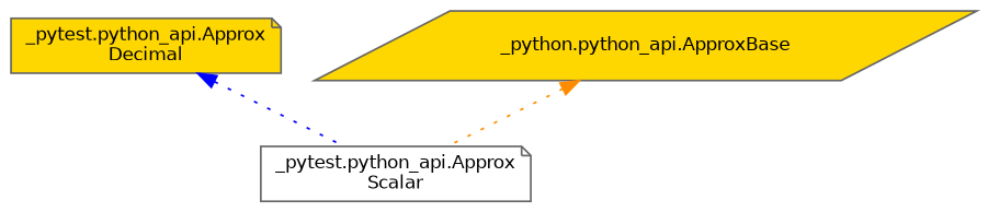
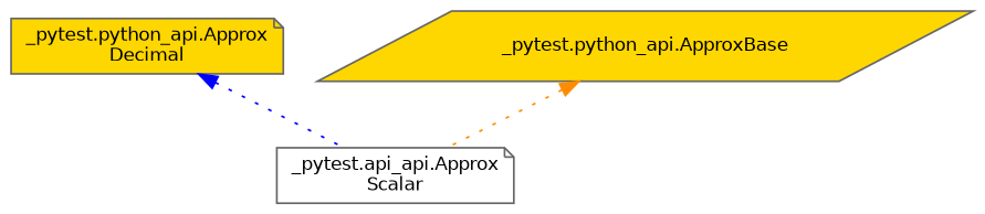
  digraph {
    fontname="DejaVu Sans"
    node [color=gray40 fillcolor=gold fontname="DejaVu Sans" fontsize=10 shape=note style=filled]
    edge [dir=back fontname="DejaVu Sans" fontsize=10 labelfontname=Helvetica labelfontsize=10 style=dotted]
-   n1 [fillcolor=white fontcolor=black height=0.2 label="_pytest.python_api.Approx\lScalar" width=0.4]
+   n1 [fillcolor=white fontcolor=black height=0.2 label="_pytest.api_api.Approx\lScalar" width=0.4]
    n2 [height=0.2 label="_pytest.python_api.Approx\lDecimal" width=0.4]
-   n3 [height=0.2 label="_python.python_api.ApproxBase" shape=parallelogram width=0.4]
+   n3 [height=0.2 label="_pytest.python_api.ApproxBase" shape=parallelogram width=0.4]
    n2 -> n1 [color=blue]
    n3 -> n1 [color=darkorange]
  }
